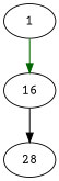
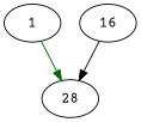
  strict digraph {
    fontname="Courier Prime"
    node [fontname="Courier Prime"]
    edge [fontname="Courier Prime"]
    n1 [entry=true label=1]
    16
    28
-   n1 -> 16 [color=darkgreen cond=true]
+   n1 -> 28 [color=darkgreen cond=true]
    16 -> 28
  }
